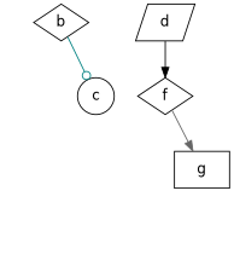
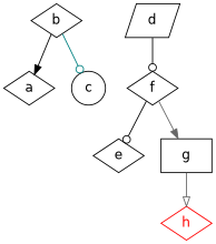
  digraph {
    fontname="DejaVu Sans"
    node [color=Black fontcolor=Black fontname="DejaVu Sans" shape=diamond]
    edge [arrowhead=odot color=black fontname="DejaVu Sans"]
    b
+   a
    c [shape=circle]
    d [shape=parallelogram]
    f
+   e
    g [shape=box]
+   h [color=Red fontcolor=Red]
+   b -> a [arrowhead=normal]
    b -> c [color=teal]
-   d -> f [arrowhead=normal]
+   d -> f
+   f -> e
    f -> g [arrowhead=normal color=gray40]
+   g -> h [arrowhead=onormal color=gray40]
  }
